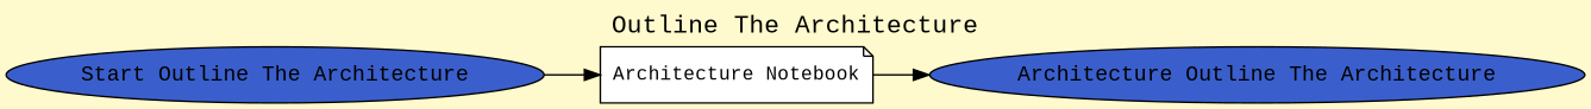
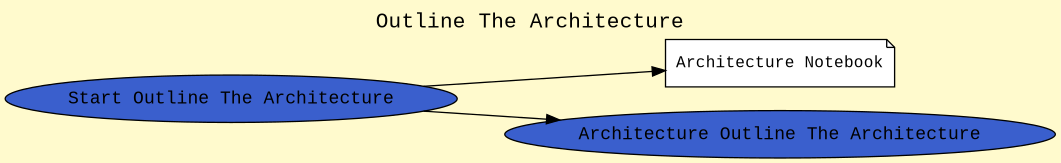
  digraph {
    bgcolor=lemonchiffon
    fontname="Liberation Mono"
    fontsize=16
    label="Outline The Architecture"
    labelloc=t
    rankdir=LR
    node [fillcolor=royalblue3 fontname="Liberation Mono" shape=ellipse style=filled]
    edge [fontname="Liberation Mono"]
    n1 [label="Start Outline The Architecture"]
    n2 [fillcolor=white fontsize=12 label="Architecture Notebook" shape=note]
    n3 [label="Architecture Outline The Architecture"]
    n1 -> n2
-   n2 -> n3
+   n1 -> n3
  }
